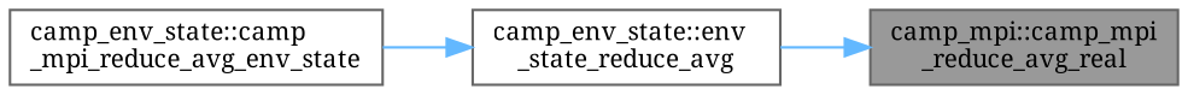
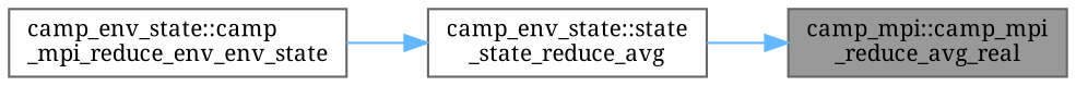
  digraph {
    fontname="Noto Serif"
    rankdir=RL
    node [color=grey40 fillcolor=white fontname="Noto Serif" fontsize=10 shape=box style=filled]
    edge [color=steelblue1 dir=back fontname="Noto Serif" fontsize=10 labelfontname=Helvetica labelfontsize=10 style=solid]
    n1 [color=gray40 fillcolor=grey60 fontcolor=black height=0.2 label="camp_mpi::camp_mpi\l_reduce_avg_real" width=0.4]
-   n2 [height=0.2 label="camp_env_state::env\l_state_reduce_avg" width=0.4]
-   n3 [height=0.2 label="camp_env_state::camp\l_mpi_reduce_avg_env_state" width=0.4]
+   n2 [height=0.2 label="camp_env_state::state\l_state_reduce_avg" width=0.4]
+   n3 [height=0.2 label="camp_env_state::camp\l_mpi_reduce_env_env_state" width=0.4]
    n1 -> n2
    n2 -> n3
  }
